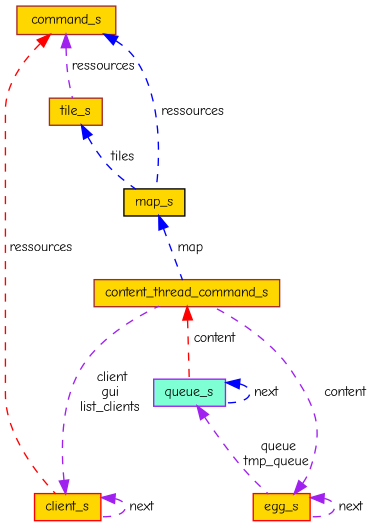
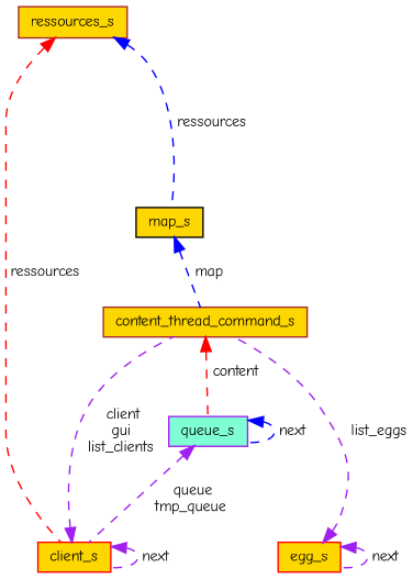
  digraph {
    fontname="Comic Neue"
    node [color=brown fillcolor=gold fontname="Comic Neue" fontsize=10 shape=record style=filled]
    edge [color=purple dir=back fontname="Comic Neue" fontsize=10 labelfontname=Helvetica labelfontsize=10 style=dashed]
    n1 [fontcolor=black height=0.2 label=content_thread_command_s width=0.4]
    n2 [color=purple fillcolor=aquamarine height=0.2 label=queue_s width=0.4]
    n3 [color=red height=0.2 label=client_s width=0.4]
    n4 [color=red height=0.2 label=egg_s width=0.4]
-   n5 [height=0.2 label=command_s width=0.4]
+   n5 [height=0.2 label=ressources_s width=0.4]
    n6 [color=black height=0.2 label=map_s width=0.4]
-   n7 [height=0.2 label=tile_s width=0.4]
    n1 -> n2 [color=red label=" content"]
    n2 -> n2 [color=blue label=" next"]
-   n2 -> n4 [label=" queue\ntmp_queue"]
+   n2 -> n3 [label=" queue\ntmp_queue"]
    n3 -> n1 [label=" client\ngui\nlist_clients"]
    n3 -> n3 [label=" next"]
-   n4 -> n1 [label=" content"]
+   n4 -> n1 [label=" list_eggs"]
    n4 -> n4 [label=" next"]
    n5 -> n3 [color=red label=" ressources"]
    n5 -> n6 [color=blue label=" ressources"]
-   n5 -> n7 [label=" ressources"]
    n6 -> n1 [color=blue label=" map"]
-   n7 -> n6 [color=blue label=" tiles"]
  }
